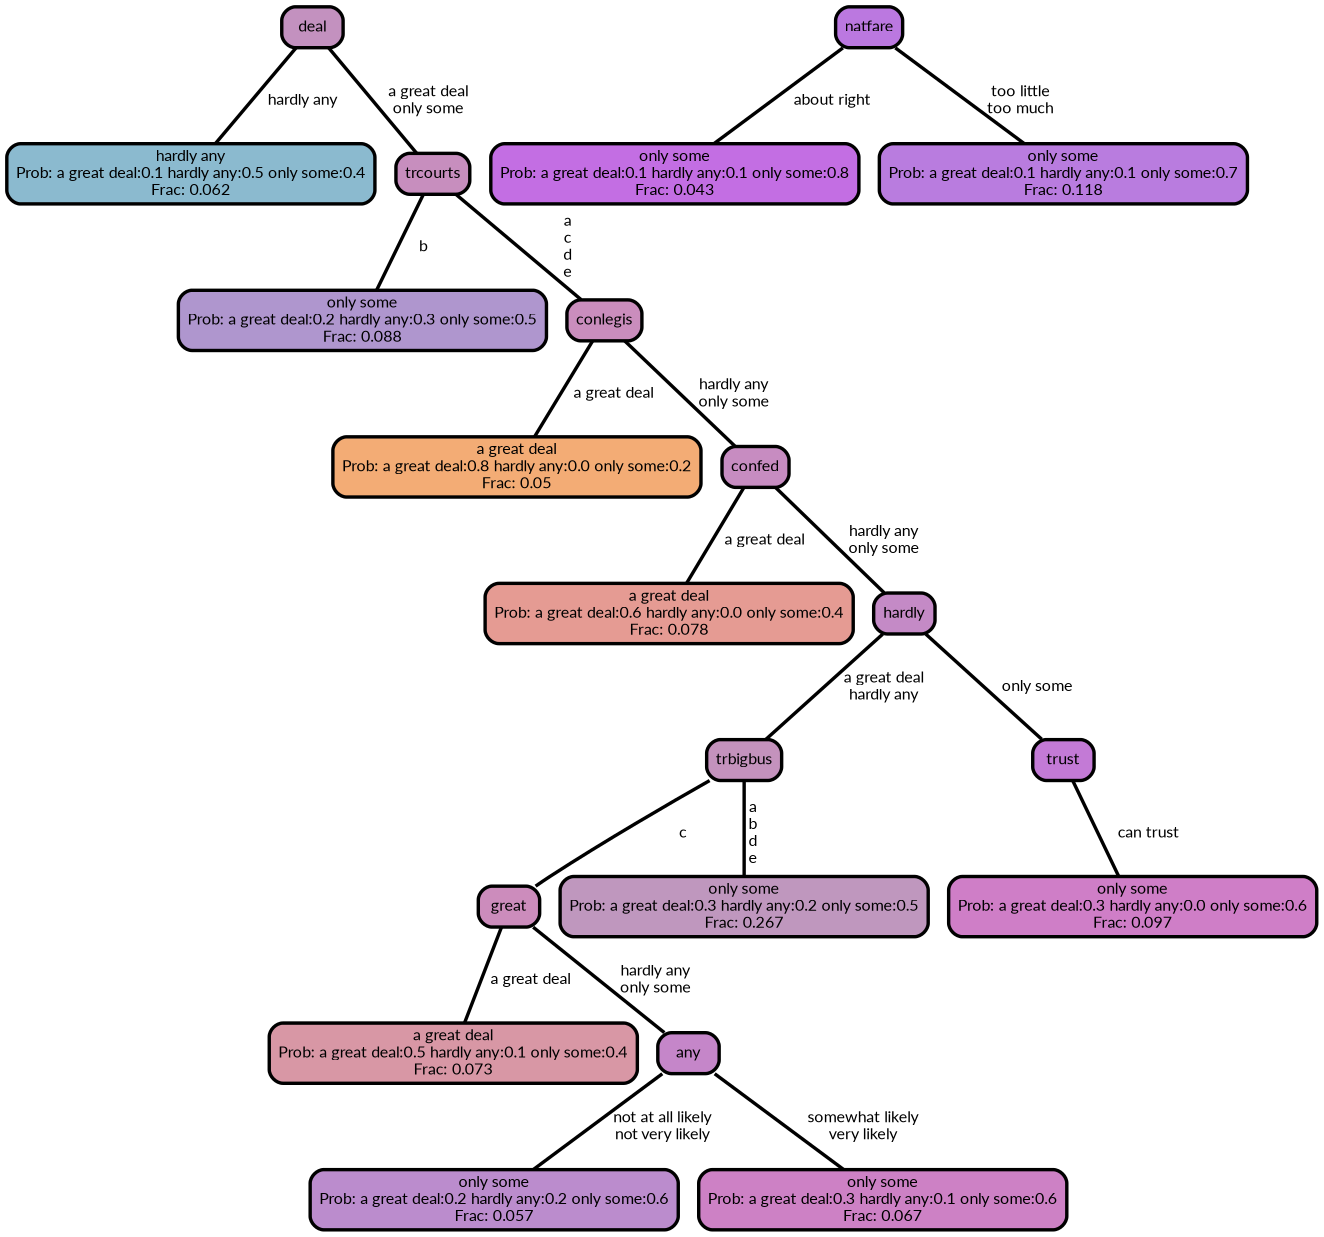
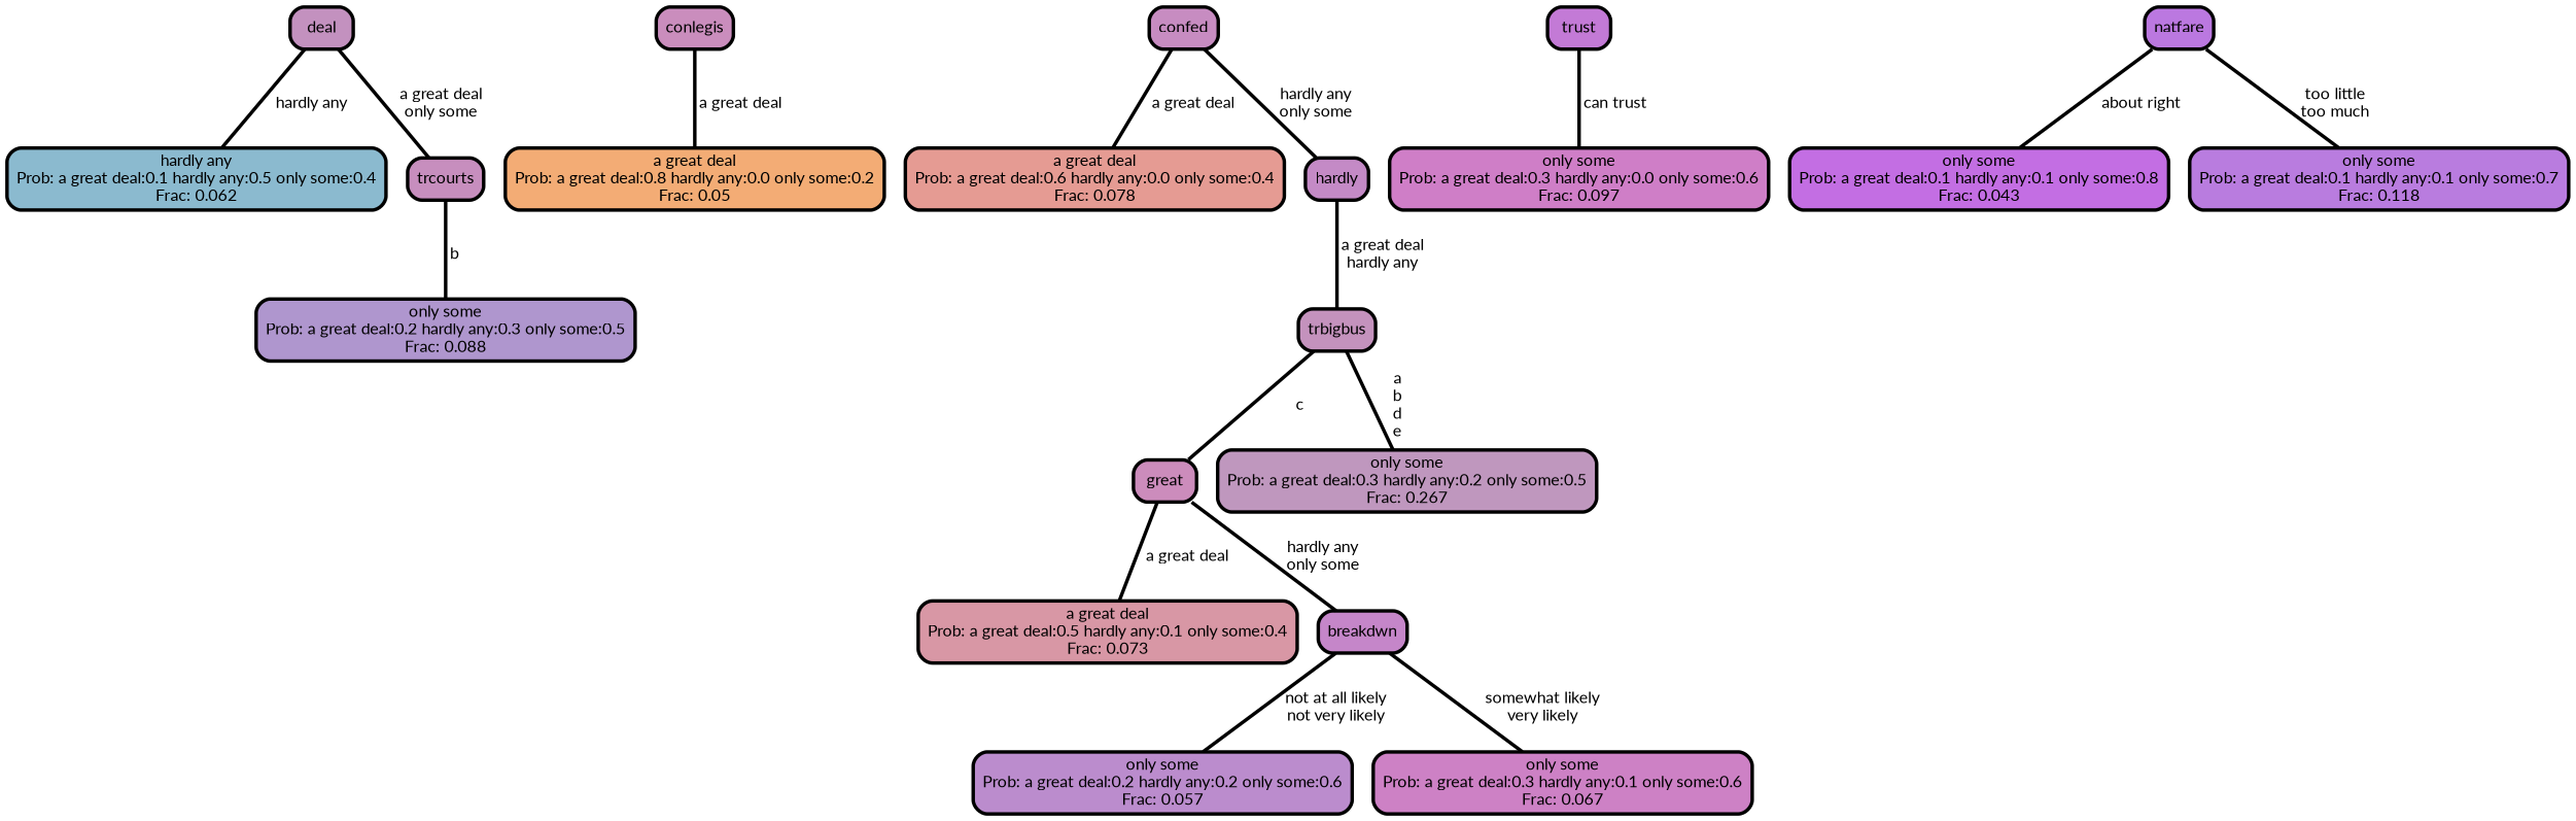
  graph {
    fontname=Lato
    ranksep="0 equally"
    splines=straight
    node [color=black fontcolor=black fontname=Lato penwidth=3 shape=box style="filled, rounded"]
    edge [color=black fontname=Lato penwidth=3]
    n1 [fillcolor="#8bbacf" label="hardly any\nProb: a great deal:0.1 hardly any:0.5 only some:0.4\nFrac: 0.062"]
    n2 [fillcolor="#c391bf" label=deal]
    n3 [fillcolor="#c78ebe" label=trcourts]
    n4 [fillcolor="#af96ce" label="only some\nProb: a great deal:0.2 hardly any:0.3 only some:0.5\nFrac: 0.088"]
    n5 [fillcolor="#ca8dbd" label=conlegis]
    n6 [fillcolor="#f3ac75" label="a great deal\nProb: a great deal:0.8 hardly any:0.0 only some:0.2\nFrac: 0.05"]
    n7 [fillcolor="#c78cc1" label=confed]
    n8 [fillcolor="#e59b93" label="a great deal\nProb: a great deal:0.6 hardly any:0.0 only some:0.4\nFrac: 0.078"]
    n9 [fillcolor="#c48ac6" label=hardly]
    n10 [fillcolor="#c492bd" label=trbigbus]
    n11 [fillcolor="#c37ad6" label=trust]
    n12 [fillcolor="#d897a5" label="a great deal\nProb: a great deal:0.5 hardly any:0.1 only some:0.4\nFrac: 0.073"]
    n13 [fillcolor="#cc8cbc" label=great]
-   n14 [fillcolor="#c586c9" label=any]
+   n14 [fillcolor="#c586c9" label=breakdwn]
    n15 [fillcolor="#bb8ccd" label="only some\nProb: a great deal:0.2 hardly any:0.2 only some:0.6\nFrac: 0.057"]
    n16 [fillcolor="#cd81c5" label="only some\nProb: a great deal:0.3 hardly any:0.1 only some:0.6\nFrac: 0.067"]
    n17 [fillcolor="#bf97be" label="only some\nProb: a great deal:0.3 hardly any:0.2 only some:0.5\nFrac: 0.267"]
    n18 [fillcolor="#cf7ec7" label="only some\nProb: a great deal:0.3 hardly any:0.0 only some:0.6\nFrac: 0.097"]
    n19 [fillcolor="#bb78e0" label=natfare]
    n20 [fillcolor="#c36ee3" label="only some\nProb: a great deal:0.1 hardly any:0.1 only some:0.8\nFrac: 0.043"]
    n21 [fillcolor="#b97cdf" label="only some\nProb: a great deal:0.1 hardly any:0.1 only some:0.7\nFrac: 0.118"]
    subgraph sub_1 {
      rank=same
    }
    n2 -- n1 [label=" hardly any"]
    n2 -- n3 [label=" a great deal\n only some"]
    n3 -- n4 [label=" b"]
-   n3 -- n5 [label=" a\n c\n d\n e"]
    n5 -- n6 [label=" a great deal"]
-   n5 -- n7 [label=" hardly any\n only some"]
    n7 -- n8 [label=" a great deal"]
    n7 -- n9 [label=" hardly any\n only some"]
    n9 -- n10 [label=" a great deal\n hardly any"]
-   n9 -- n11 [label=" only some"]
    n10 -- n13 [label=" c"]
    n10 -- n17 [label=" a\n b\n d\n e"]
    n11 -- n18 [label=" can trust"]
    n13 -- n12 [label=" a great deal"]
    n13 -- n14 [label=" hardly any\n only some"]
    n14 -- n15 [label=" not at all likely\n not very likely"]
    n14 -- n16 [label=" somewhat likely\n very likely"]
    n19 -- n20 [label=" about right"]
    n19 -- n21 [label=" too little\n too much"]
  }
